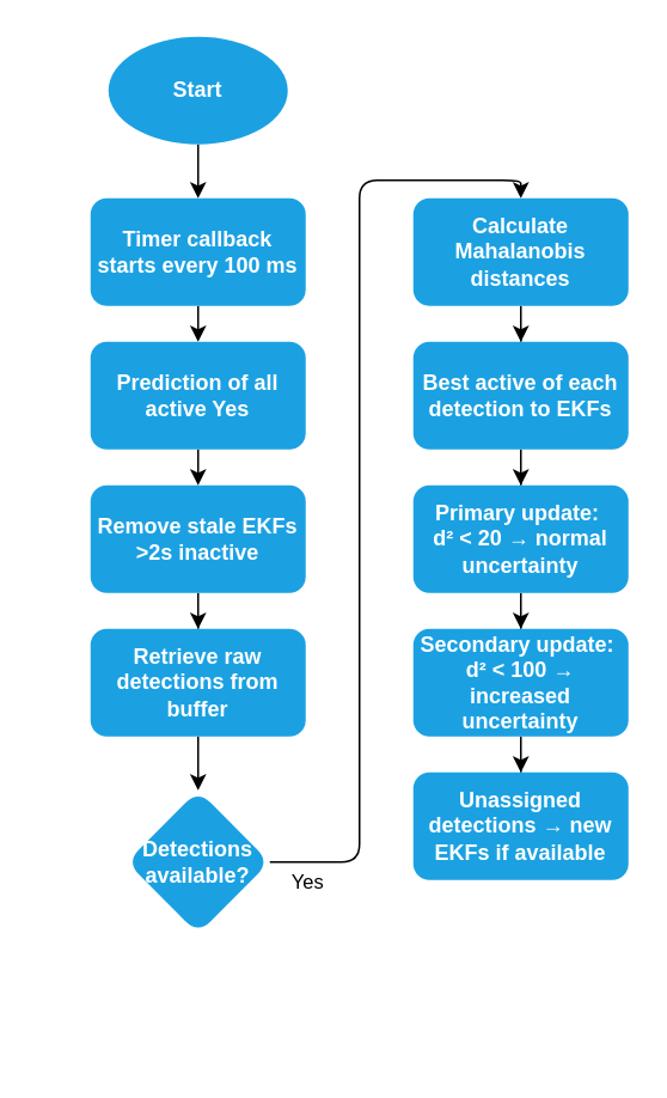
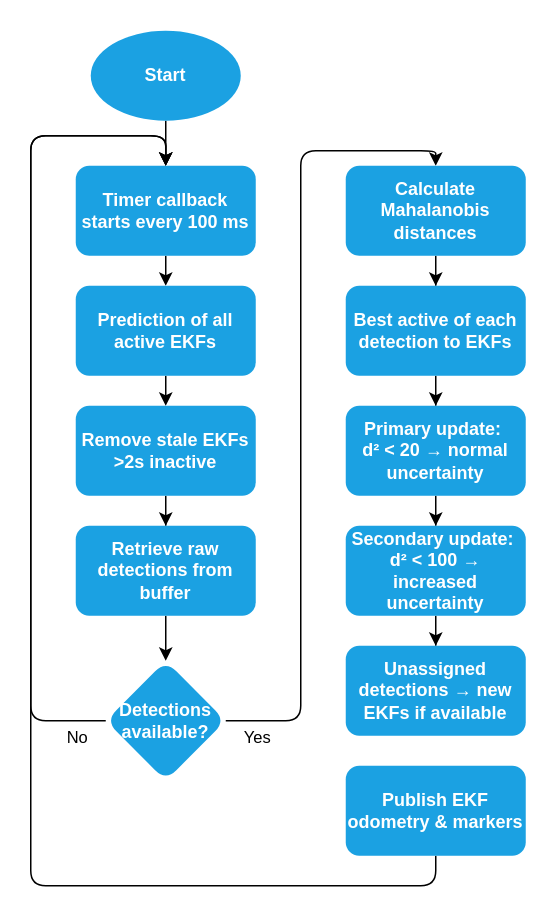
  <mxCell id="0" />
  <mxCell id="1" parent="0" />
  <mxCell id="2" style="edgeStyle=orthogonalEdgeStyle;rounded=0;orthogonalLoop=1;jettySize=auto;html=1;exitX=0.5;exitY=1;exitDx=0;exitDy=0;entryX=0.5;entryY=0;entryDx=0;entryDy=0;strokeColor=light-dark(#000000,#000000);" edge="1" parent="1" source="3" target="27"><mxGeometry relative="1" as="geometry" /></mxCell>
  <mxCell id="3" value="Timer callback starts every 100 ms" style="rounded=1;whiteSpace=wrap;html=1;flipV=1;fillColor=light-dark(#1ba1e2, #002896);fontColor=light-dark(#FFFFFF,#FFFFFF);strokeColor=none;fontStyle=1" vertex="1" parent="1"><mxGeometry x="50" y="110" width="120" height="60" as="geometry" /></mxCell>
  <mxCell id="4" value="" style="edgeStyle=orthogonalEdgeStyle;rounded=0;orthogonalLoop=1;jettySize=auto;html=1;strokeColor=light-dark(#000000,#000000);" edge="1" parent="1" source="5" target="7"><mxGeometry relative="1" as="geometry" /></mxCell>
  <mxCell id="5" value="Remove stale EKFs &amp;gt;2s inactive" style="rounded=1;whiteSpace=wrap;html=1;flipV=1;fillColor=light-dark(#1ba1e2, #002896);fontColor=light-dark(#FFFFFF,#FFFFFF);strokeColor=none;fontStyle=1" vertex="1" parent="1"><mxGeometry x="50" y="270" width="120" height="60" as="geometry" /></mxCell>
  <mxCell id="6" style="edgeStyle=orthogonalEdgeStyle;rounded=0;orthogonalLoop=1;jettySize=auto;html=1;exitX=0.5;exitY=1;exitDx=0;exitDy=0;entryX=0.5;entryY=0;entryDx=0;entryDy=0;strokeColor=light-dark(#000000,#000000);" edge="1" parent="1" source="7" target="12"><mxGeometry relative="1" as="geometry" /></mxCell>
  <mxCell id="7" value="Retrieve raw detections from buffer" style="whiteSpace=wrap;html=1;rounded=1;flipV=1;fillColor=light-dark(#1ba1e2, #002896);fontColor=light-dark(#FFFFFF,#FFFFFF);strokeColor=none;fontStyle=1" vertex="1" parent="1"><mxGeometry x="50" y="350" width="120" height="60" as="geometry" /></mxCell>
  <mxCell id="8" value="" style="edgeStyle=orthogonalEdgeStyle;rounded=1;orthogonalLoop=1;jettySize=auto;html=1;entryX=0.5;entryY=0;entryDx=0;entryDy=0;curved=0;strokeColor=light-dark(#000000,#000000);" edge="1" parent="1" source="12" target="14"><mxGeometry relative="1" as="geometry"><Array as="points"><mxPoint x="200" y="480" /><mxPoint x="200" y="100" /><mxPoint x="290" y="100" /></Array></mxGeometry></mxCell>
  <mxCell id="9" value="Yes" style="edgeLabel;html=1;align=center;verticalAlign=middle;resizable=0;points=[];labelBackgroundColor=none;fontColor=light-dark(#000000,#000000);" vertex="1" connectable="0" parent="8"><mxGeometry x="-0.042" relative="1" as="geometry"><mxPoint x="-30" y="214" as="offset" /></mxGeometry></mxCell>
+ <mxCell id="10" style="edgeStyle=orthogonalEdgeStyle;rounded=1;orthogonalLoop=1;jettySize=auto;html=1;exitX=0;exitY=0.5;exitDx=0;exitDy=0;entryX=0.5;entryY=0;entryDx=0;entryDy=0;curved=0;strokeColor=light-dark(#000000,#000000);" edge="1" parent="1" source="12" target="3"><mxGeometry relative="1" as="geometry"><Array as="points"><mxPoint x="20" y="480" /><mxPoint x="20" y="90" /><mxPoint x="110" y="90" /></Array></mxGeometry></mxCell>
+ <mxCell id="11" value="No" style="edgeLabel;html=1;align=center;verticalAlign=middle;resizable=0;points=[];labelBackgroundColor=none;fontColor=light-dark(#000000,#000000);" vertex="1" connectable="0" parent="10"><mxGeometry x="-0.894" relative="1" as="geometry"><mxPoint x="9" y="10" as="offset" /></mxGeometry></mxCell>
  <mxCell id="12" value="Detections available?" style="rhombus;whiteSpace=wrap;html=1;rounded=1;flipV=1;fillColor=light-dark(#1ba1e2, #002896);fontColor=light-dark(#FFFFFF,#FFFFFF);strokeColor=none;fontStyle=1" vertex="1" parent="1"><mxGeometry y="440" width="80" height="80" as="geometry" x="70" /></mxCell>
  <mxCell id="13" value="" style="edgeStyle=orthogonalEdgeStyle;rounded=0;orthogonalLoop=1;jettySize=auto;html=1;strokeColor=light-dark(#000000,#000000);" edge="1" parent="1" source="14" target="16"><mxGeometry relative="1" as="geometry" /></mxCell>
  <mxCell id="14" value="Calculate Mahalanobis distances" style="whiteSpace=wrap;html=1;rounded=1;flipV=1;fillColor=light-dark(#1ba1e2, #002896);fontColor=light-dark(#FFFFFF,#FFFFFF);strokeColor=none;fontStyle=1" vertex="1" parent="1"><mxGeometry x="230" y="110" width="120" height="60" as="geometry" /></mxCell>
  <mxCell id="15" value="" style="edgeStyle=orthogonalEdgeStyle;rounded=0;orthogonalLoop=1;jettySize=auto;html=1;strokeColor=light-dark(#000000,#000000);" edge="1" parent="1" source="16" target="18"><mxGeometry relative="1" as="geometry" /></mxCell>
  <mxCell id="16" value="Best active of each detection to EKFs" style="whiteSpace=wrap;html=1;rounded=1;flipV=1;fillColor=light-dark(#1ba1e2, #002896);fontColor=light-dark(#FFFFFF,#FFFFFF);strokeColor=none;fontStyle=1" vertex="1" parent="1"><mxGeometry x="230" y="190" width="120" height="60" as="geometry" /></mxCell>
  <mxCell id="17" value="" style="edgeStyle=orthogonalEdgeStyle;rounded=0;orthogonalLoop=1;jettySize=auto;html=1;strokeColor=light-dark(#000000,#000000);" edge="1" parent="1" source="18" target="20"><mxGeometry relative="1" as="geometry" /></mxCell>
  <mxCell id="18" value="Primary update:&amp;nbsp;&lt;div&gt;d² &amp;lt; 20 → normal uncertainty&lt;/div&gt;" style="whiteSpace=wrap;html=1;rounded=1;flipV=1;fillColor=light-dark(#1ba1e2, #002896);fontColor=light-dark(#FFFFFF,#FFFFFF);strokeColor=none;fontStyle=1" vertex="1" parent="1"><mxGeometry x="230" y="270" width="120" height="60" as="geometry" /></mxCell>
  <mxCell id="19" value="" style="edgeStyle=orthogonalEdgeStyle;rounded=0;orthogonalLoop=1;jettySize=auto;html=1;strokeColor=light-dark(#000000,#000000);" edge="1" parent="1" source="20" target="21"><mxGeometry relative="1" as="geometry" /></mxCell>
  <mxCell id="20" value="Secondary update:&amp;nbsp;&lt;div&gt;d² &amp;lt; 100 → increased uncertainty&lt;/div&gt;" style="whiteSpace=wrap;html=1;rounded=1;flipV=1;fillColor=light-dark(#1ba1e2, #002896);fontColor=light-dark(#FFFFFF,#FFFFFF);strokeColor=none;fontStyle=1" vertex="1" parent="1"><mxGeometry x="230" y="350" width="120" height="60" as="geometry" /></mxCell>
  <mxCell id="21" value="Unassigned detections → new EKFs if available" style="whiteSpace=wrap;html=1;rounded=1;flipV=1;fillColor=light-dark(#1ba1e2, #002896);fontColor=light-dark(#FFFFFF,#FFFFFF);strokeColor=none;fontStyle=1" vertex="1" parent="1"><mxGeometry x="230" y="430" width="120" height="60" as="geometry" /></mxCell>
+ <mxCell id="22" style="edgeStyle=orthogonalEdgeStyle;rounded=1;orthogonalLoop=1;jettySize=auto;html=1;exitX=0.5;exitY=1;exitDx=0;exitDy=0;entryX=0.5;entryY=0;entryDx=0;entryDy=0;curved=0;strokeColor=light-dark(#000000,#000000);" edge="1" parent="1" source="23" target="3"><mxGeometry relative="1" as="geometry"><mxPoint x="260" y="970" as="targetPoint" /><Array as="points"><mxPoint x="290" y="590" /><mxPoint x="20" y="590" /><mxPoint x="20" y="90" /><mxPoint x="110" y="90" /></Array></mxGeometry></mxCell>
+ <mxCell id="23" value="Publish EKF odometry &amp;amp; markers" style="whiteSpace=wrap;html=1;rounded=1;flipV=1;fillColor=light-dark(#1ba1e2, #002896);fontColor=light-dark(#FFFFFF,#FFFFFF);strokeColor=none;fontStyle=1" vertex="1" parent="1"><mxGeometry x="230" y="510" width="120" height="60" as="geometry" /></mxCell>
  <mxCell id="24" style="edgeStyle=orthogonalEdgeStyle;rounded=1;orthogonalLoop=1;jettySize=auto;html=1;exitX=0.5;exitY=0;exitDx=0;exitDy=0;exitPerimeter=0;entryX=0.5;entryY=0;entryDx=0;entryDy=0;curved=0;strokeColor=light-dark(#000000,#000000);" edge="1" parent="1" source="25" target="3"><mxGeometry relative="1" as="geometry" /></mxCell>
  <mxCell id="25" value="Start" style="strokeWidth=2;html=1;shape=mxgraph.flowchart.start_2;whiteSpace=wrap;flipV=1;fillColor=light-dark(#1ba1e2, #002896);fontColor=light-dark(#FFFFFF,#FFFFFF);strokeColor=none;fontStyle=1" vertex="1" parent="1"><mxGeometry x="60" y="20" width="100" height="60" as="geometry" /></mxCell>
  <mxCell id="26" style="edgeStyle=orthogonalEdgeStyle;rounded=1;orthogonalLoop=1;jettySize=auto;html=1;exitX=0.5;exitY=1;exitDx=0;exitDy=0;entryX=0.5;entryY=0;entryDx=0;entryDy=0;curved=0;strokeColor=light-dark(#000000,#000000);" edge="1" parent="1" source="27" target="5"><mxGeometry relative="1" as="geometry" /></mxCell>
- <mxCell id="27" value="Prediction of all active Yes" style="rounded=1;whiteSpace=wrap;html=1;flipV=1;fillColor=light-dark(#1ba1e2, #002896);fontColor=light-dark(#FFFFFF,#FFFFFF);strokeColor=none;fontStyle=1" vertex="1" parent="1"><mxGeometry x="50" y="190" width="120" height="60" as="geometry" /></mxCell>
+ <mxCell id="27" value="Prediction of all active EKFs" style="rounded=1;whiteSpace=wrap;html=1;flipV=1;fillColor=light-dark(#1ba1e2, #002896);fontColor=light-dark(#FFFFFF,#FFFFFF);strokeColor=none;fontStyle=1" vertex="1" parent="1"><mxGeometry x="50" y="190" width="120" height="60" as="geometry" /></mxCell>
